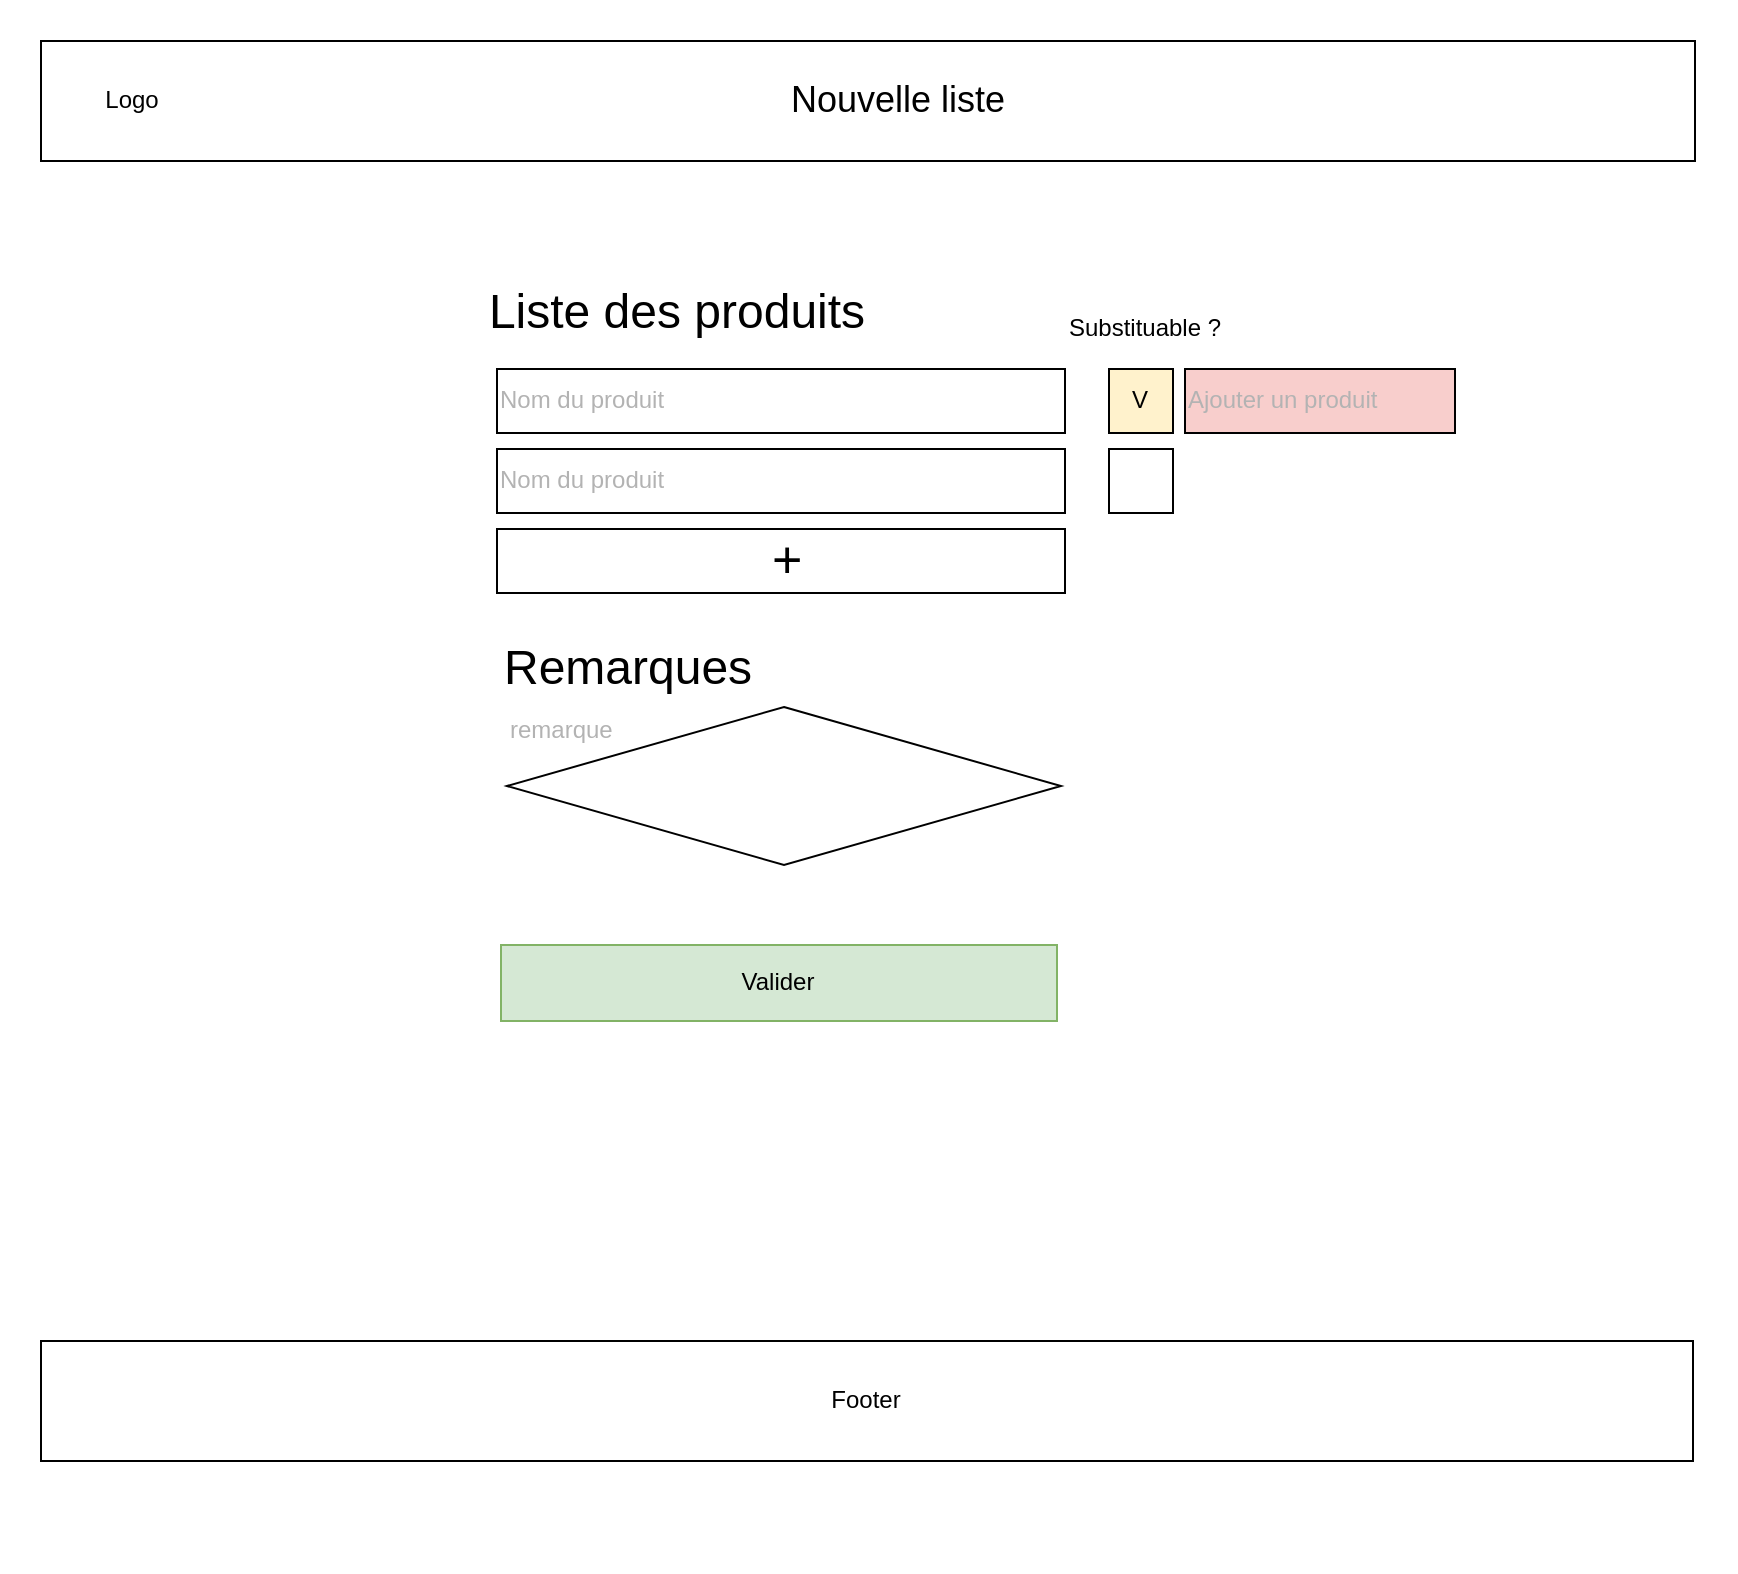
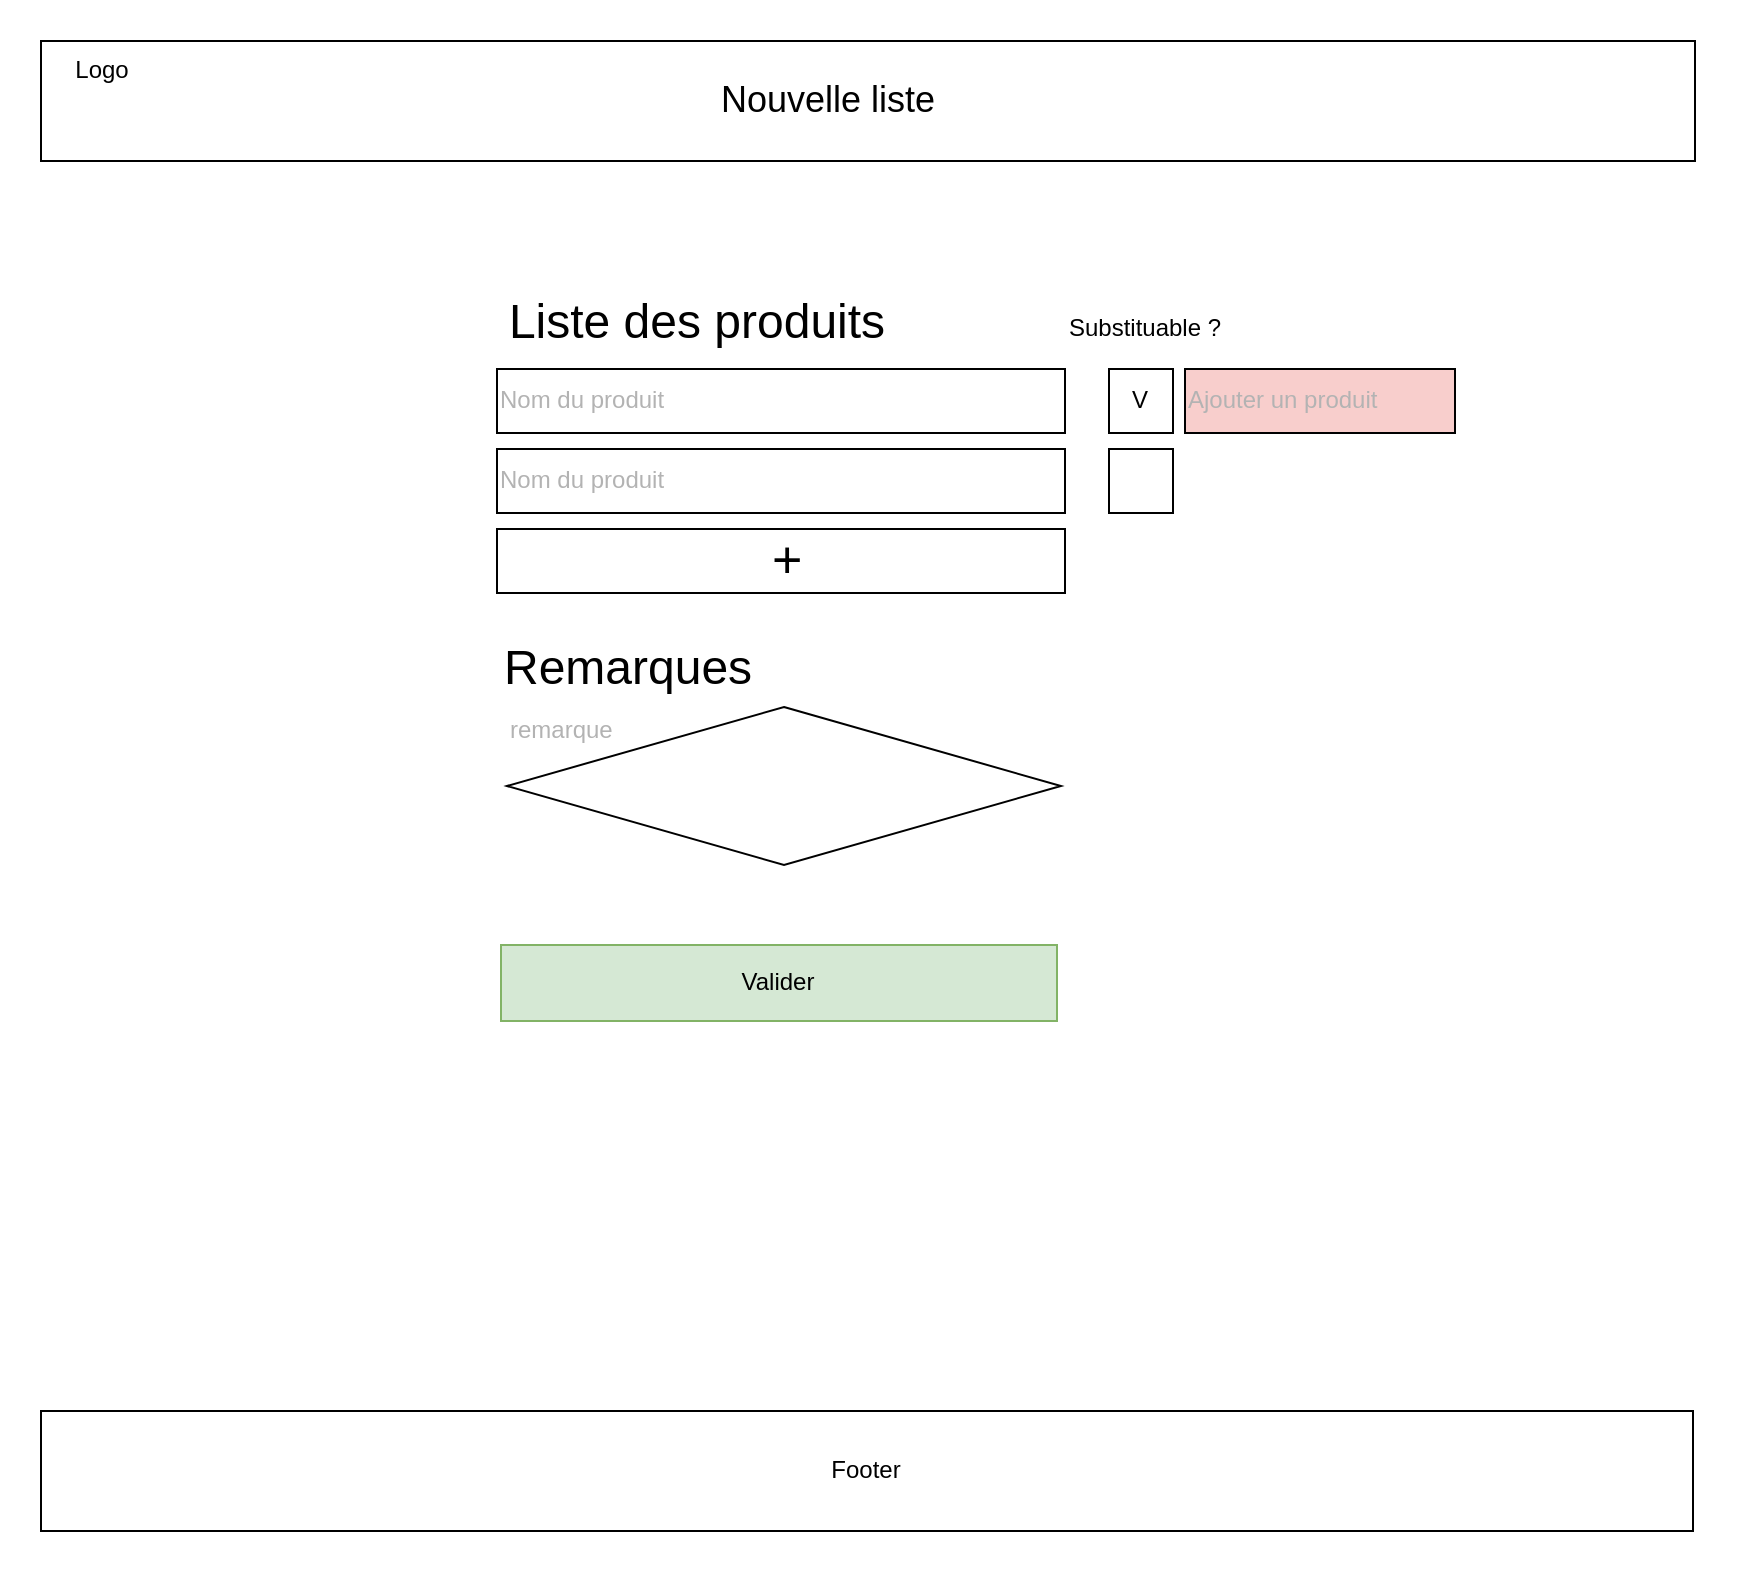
  <mxCell id="0" />
  <mxCell id="1" parent="0" />
  <mxCell id="2" value="" style="rounded=0;whiteSpace=wrap;html=1;" vertex="1" parent="1"><mxGeometry width="827" height="60" as="geometry" x="20" y="20" /></mxCell>
- <mxCell id="3" value="Logo" style="text;html=1;strokeColor=none;fillColor=none;align=center;verticalAlign=middle;whiteSpace=wrap;rounded=0;" vertex="1" parent="1"><mxGeometry x="46" y="40" width="40" height="20" as="geometry" /></mxCell>
- <mxCell id="4" value="&lt;font style=&quot;font-size: 18px&quot;&gt;Nouvelle liste&lt;br&gt;&lt;/font&gt;" style="text;html=1;strokeColor=none;fillColor=none;align=center;verticalAlign=middle;whiteSpace=wrap;rounded=0;" vertex="1" parent="1"><mxGeometry x="381.5" y="36.5" width="134" height="27" as="geometry" /></mxCell>
+ <mxCell id="3" value="Logo" style="text;html=1;strokeColor=none;fillColor=none;align=center;verticalAlign=middle;whiteSpace=wrap;rounded=0;" vertex="1" parent="1"><mxGeometry x="31" y="25" width="40" height="20" as="geometry" /></mxCell>
+ <mxCell id="4" value="&lt;font style=&quot;font-size: 18px&quot;&gt;Nouvelle liste&lt;br&gt;&lt;/font&gt;" style="text;html=1;strokeColor=none;fillColor=none;align=center;verticalAlign=middle;whiteSpace=wrap;rounded=0;" vertex="1" parent="1"><mxGeometry x="346.5" y="36.5" width="134" height="27" as="geometry" /></mxCell>
  <mxCell id="5" value="&lt;font color=&quot;#b3b3b3&quot;&gt;Nom du produit&lt;/font&gt;" style="rounded=0;whiteSpace=wrap;html=1;align=left;" vertex="1" parent="1"><mxGeometry x="248" y="184" width="284" height="32" as="geometry" /></mxCell>
  <mxCell id="6" value="Valider" style="rounded=0;whiteSpace=wrap;html=1;fillColor=#d5e8d4;strokeColor=#82b366;" vertex="1" parent="1"><mxGeometry x="250" y="472" width="278" height="38" as="geometry" /></mxCell>
- <mxCell id="7" value="Footer" style="rounded=0;whiteSpace=wrap;html=1;" vertex="1" parent="1"><mxGeometry x="20" y="670" width="826" height="60" as="geometry" /></mxCell>
+ <mxCell id="7" value="Footer" style="rounded=0;whiteSpace=wrap;html=1;" vertex="1" parent="1"><mxGeometry y="705" width="826" height="60" as="geometry" x="20" /></mxCell>
  <mxCell id="8" value="&lt;font style=&quot;font-size: 26px&quot;&gt;&lt;font color=&quot;#33ff33&quot; style=&quot;font-size: 26px&quot;&gt;&amp;nbsp;&lt;/font&gt;+&lt;/font&gt;" style="rounded=0;whiteSpace=wrap;html=1;align=center;" vertex="1" parent="1"><mxGeometry x="248" y="264" width="284" height="32" as="geometry" /></mxCell>
- <mxCell id="9" value="&lt;font style=&quot;font-size: 24px&quot;&gt;Liste des produits&lt;/font&gt;" style="text;html=1;strokeColor=none;fillColor=none;align=center;verticalAlign=middle;whiteSpace=wrap;rounded=0;" vertex="1" parent="1"><mxGeometry x="236" y="146" width="205" height="20" as="geometry" /></mxCell>
+ <mxCell id="9" value="&lt;font style=&quot;font-size: 24px&quot;&gt;Liste des produits&lt;/font&gt;" style="text;html=1;strokeColor=none;fillColor=none;align=center;verticalAlign=middle;whiteSpace=wrap;rounded=0;" vertex="1" parent="1"><mxGeometry x="246" y="151" width="205" height="20" as="geometry" /></mxCell>
  <mxCell id="10" value="&lt;div style=&quot;text-align: center&quot;&gt;&lt;span style=&quot;font-size: 24px&quot;&gt;&lt;font face=&quot;helvetica&quot;&gt;Remarques&lt;/font&gt;&lt;/span&gt;&lt;/div&gt;" style="text;whiteSpace=wrap;html=1;" vertex="1" parent="1"><mxGeometry x="250" y="313" width="215" height="32" as="geometry" /></mxCell>
  <mxCell id="11" value="&lt;font color=&quot;#b3b3b3&quot;&gt;remarque&lt;br&gt;&lt;br&gt;&lt;br&gt;&lt;br&gt;&lt;br&gt;&lt;/font&gt;" style="rhombus;whiteSpace=wrap;html=1;align=left;" vertex="1" parent="1"><mxGeometry x="253" y="353" width="277" height="79" as="geometry" /></mxCell>
  <mxCell id="12" value="Substituable ?" style="text;html=1;strokeColor=none;fillColor=none;align=center;verticalAlign=middle;whiteSpace=wrap;rounded=0;" vertex="1" parent="1"><mxGeometry x="524" y="154" width="97" height="20" as="geometry" /></mxCell>
- <mxCell id="13" value="V" style="rounded=0;whiteSpace=wrap;html=1;align=center;fillColor=#fff2cc;" vertex="1" parent="1"><mxGeometry x="554" y="184" width="32" height="32" as="geometry" /></mxCell>
+ <mxCell id="13" value="V" style="rounded=0;whiteSpace=wrap;html=1;align=center;" vertex="1" parent="1"><mxGeometry x="554" y="184" width="32" height="32" as="geometry" /></mxCell>
  <mxCell id="14" value="&lt;font color=&quot;#b3b3b3&quot;&gt;Ajouter un produit&lt;/font&gt;" style="rounded=0;whiteSpace=wrap;html=1;align=left;fillColor=#f8cecc;" vertex="1" parent="1"><mxGeometry x="592" y="184" width="135" height="32" as="geometry" /></mxCell>
  <mxCell id="15" value="&lt;span style=&quot;color: rgb(179 , 179 , 179)&quot;&gt;Nom du produit&lt;/span&gt;" style="rounded=0;whiteSpace=wrap;html=1;align=left;" vertex="1" parent="1"><mxGeometry x="248" y="224" width="284" height="32" as="geometry" /></mxCell>
  <mxCell id="16" value="" style="rounded=0;whiteSpace=wrap;html=1;align=center;" vertex="1" parent="1"><mxGeometry x="554" y="224" width="32" height="32" as="geometry" /></mxCell>
